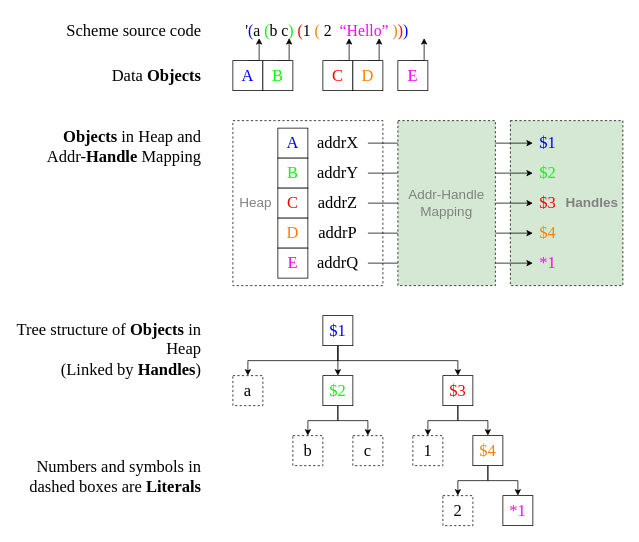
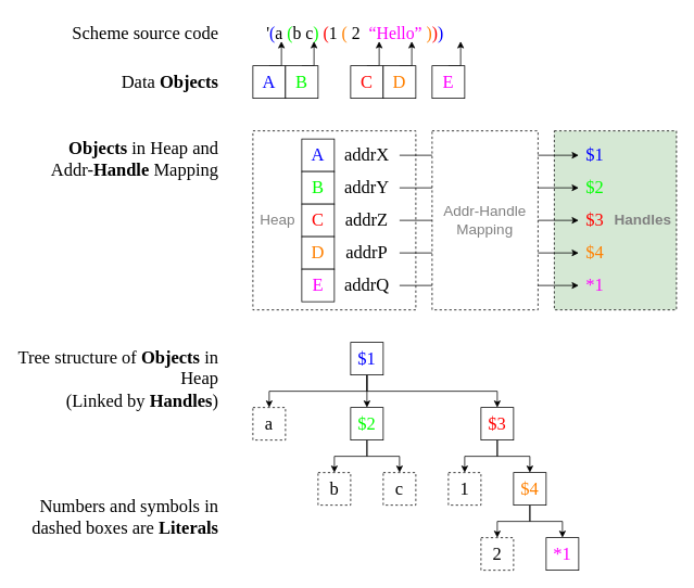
  <mxCell id="0" />
  <mxCell id="1" parent="0" />
  <mxCell id="2" value="Handles" style="rounded=0;whiteSpace=wrap;html=1;fontSize=18;align=right;fontColor=#808080;strokeColor=#000000;fillColor=#d5e8d4;dashed=1;spacingRight=4;fontStyle=1;" vertex="1" parent="1"><mxGeometry x="680" y="160" width="150" height="220" as="geometry" /></mxCell>
  <mxCell id="3" value="Heap" style="rounded=0;whiteSpace=wrap;html=1;dashed=1;strokeColor=#000000;fillColor=#ffffff;fontSize=18;fontColor=#808080;align=left;verticalAlign=middle;spacingLeft=7;" vertex="1" parent="1"><mxGeometry x="310" y="160" width="200" height="220" as="geometry" /></mxCell>
  <mxCell id="4" value="&lt;font style=&quot;font-size: 21px&quot; face=&quot;Lucida Console&quot;&gt;'&lt;font color=&quot;#0000ff&quot;&gt;(&lt;/font&gt;a &lt;font color=&quot;#00ff00&quot;&gt;(&lt;/font&gt;b c&lt;font color=&quot;#00ff00&quot;&gt;)&lt;/font&gt; &lt;font color=&quot;#ff0000&quot;&gt;(&lt;/font&gt;1&amp;nbsp;&lt;font color=&quot;#ff8000&quot;&gt;(&lt;/font&gt; 2&lt;font color=&quot;#ff8000&quot;&gt;&amp;nbsp;&amp;nbsp;&lt;/font&gt;&lt;font color=&quot;#ff00ff&quot;&gt;“Hello”&lt;/font&gt;&amp;nbsp;&lt;font color=&quot;#ff8000&quot;&gt;)&lt;/font&gt;&lt;font color=&quot;#ff0000&quot;&gt;)&lt;/font&gt;&lt;font color=&quot;#0000ff&quot;&gt;)&lt;/font&gt;&lt;/font&gt;" style="text;html=1;strokeColor=none;fillColor=none;align=left;verticalAlign=middle;whiteSpace=wrap;rounded=0;fontSize=22;" vertex="1" parent="1"><mxGeometry x="325" y="20" width="400" height="40" as="geometry" /></mxCell>
  <mxCell id="5" style="edgeStyle=orthogonalEdgeStyle;rounded=0;orthogonalLoop=1;jettySize=auto;html=1;exitX=0.5;exitY=0;exitDx=0;exitDy=0;entryX=0.05;entryY=0.75;entryDx=0;entryDy=0;entryPerimeter=0;fontSize=22;fontColor=#FF00FF;" edge="1" parent="1" source="6" target="4"><mxGeometry relative="1" as="geometry" /></mxCell>
  <mxCell id="6" value="&lt;font face=&quot;Lucida Console&quot;&gt;A&lt;/font&gt;" style="rounded=0;whiteSpace=wrap;html=1;fontSize=22;align=center;fontColor=#0000FF;" vertex="1" parent="1"><mxGeometry x="310" y="80" width="40" height="40" as="geometry" /></mxCell>
  <mxCell id="7" style="edgeStyle=orthogonalEdgeStyle;rounded=0;orthogonalLoop=1;jettySize=auto;html=1;exitX=0.5;exitY=0;exitDx=0;exitDy=0;entryX=0.15;entryY=0.75;entryDx=0;entryDy=0;entryPerimeter=0;fontSize=22;fontColor=#FF00FF;" edge="1" parent="1" source="8" target="4"><mxGeometry relative="1" as="geometry" /></mxCell>
  <mxCell id="8" value="&lt;font face=&quot;Lucida Console&quot; color=&quot;#00ff00&quot;&gt;B&lt;/font&gt;" style="rounded=0;whiteSpace=wrap;html=1;fontSize=22;align=center;fontColor=#0000FF;" vertex="1" parent="1"><mxGeometry x="350" y="80" width="40" height="40" as="geometry" /></mxCell>
  <mxCell id="9" style="edgeStyle=orthogonalEdgeStyle;rounded=0;orthogonalLoop=1;jettySize=auto;html=1;exitX=0.5;exitY=0;exitDx=0;exitDy=0;entryX=0.35;entryY=0.75;entryDx=0;entryDy=0;entryPerimeter=0;fontSize=22;fontColor=#FF00FF;" edge="1" parent="1" source="10" target="4"><mxGeometry relative="1" as="geometry" /></mxCell>
  <mxCell id="10" value="&lt;font face=&quot;Lucida Console&quot; color=&quot;#ff0000&quot;&gt;C&lt;/font&gt;" style="rounded=0;whiteSpace=wrap;html=1;fontSize=22;align=center;fontColor=#0000FF;" vertex="1" parent="1"><mxGeometry x="430" y="80" width="40" height="40" as="geometry" /></mxCell>
  <mxCell id="11" style="edgeStyle=orthogonalEdgeStyle;rounded=0;orthogonalLoop=1;jettySize=auto;html=1;exitX=0.5;exitY=0;exitDx=0;exitDy=0;entryX=0.45;entryY=0.75;entryDx=0;entryDy=0;entryPerimeter=0;fontSize=22;fontColor=#FF00FF;" edge="1" parent="1" source="12" target="4"><mxGeometry relative="1" as="geometry" /></mxCell>
  <mxCell id="12" value="&lt;font face=&quot;Lucida Console&quot; color=&quot;#ff8000&quot;&gt;D&lt;/font&gt;" style="rounded=0;whiteSpace=wrap;html=1;fontSize=22;align=center;fontColor=#0000FF;" vertex="1" parent="1"><mxGeometry x="470" y="80" width="40" height="40" as="geometry" /></mxCell>
  <mxCell id="13" style="edgeStyle=orthogonalEdgeStyle;rounded=0;orthogonalLoop=1;jettySize=auto;html=1;exitX=0.5;exitY=1;exitDx=0;exitDy=0;entryX=0.5;entryY=0;entryDx=0;entryDy=0;fontSize=22;fontColor=#000000;" edge="1" parent="1" source="16" target="19"><mxGeometry relative="1" as="geometry" /></mxCell>
  <mxCell id="14" style="edgeStyle=orthogonalEdgeStyle;rounded=0;orthogonalLoop=1;jettySize=auto;html=1;exitX=0.5;exitY=1;exitDx=0;exitDy=0;entryX=0.5;entryY=0;entryDx=0;entryDy=0;fontSize=22;fontColor=#000000;" edge="1" parent="1" source="16" target="23"><mxGeometry relative="1" as="geometry" /></mxCell>
  <mxCell id="15" style="edgeStyle=orthogonalEdgeStyle;rounded=0;orthogonalLoop=1;jettySize=auto;html=1;exitX=0.5;exitY=1;exitDx=0;exitDy=0;entryX=0.5;entryY=0;entryDx=0;entryDy=0;fontSize=22;fontColor=#000000;" edge="1" parent="1" source="16" target="22"><mxGeometry relative="1" as="geometry" /></mxCell>
  <mxCell id="16" value="&lt;font face=&quot;Lucida Console&quot;&gt;$1&lt;/font&gt;" style="rounded=0;whiteSpace=wrap;html=1;fontSize=22;align=center;fontColor=#0000FF;" vertex="1" parent="1"><mxGeometry x="430" y="420" width="40" height="40" as="geometry" /></mxCell>
  <mxCell id="17" style="edgeStyle=orthogonalEdgeStyle;rounded=0;orthogonalLoop=1;jettySize=auto;html=1;exitX=0.5;exitY=1;exitDx=0;exitDy=0;entryX=0.5;entryY=0;entryDx=0;entryDy=0;fontSize=22;fontColor=#000000;" edge="1" parent="1" source="19" target="24"><mxGeometry relative="1" as="geometry" /></mxCell>
  <mxCell id="18" style="edgeStyle=orthogonalEdgeStyle;rounded=0;orthogonalLoop=1;jettySize=auto;html=1;exitX=0.5;exitY=1;exitDx=0;exitDy=0;entryX=0.5;entryY=0;entryDx=0;entryDy=0;fontSize=22;fontColor=#000000;" edge="1" parent="1" source="19" target="25"><mxGeometry relative="1" as="geometry" /></mxCell>
  <mxCell id="19" value="&lt;font face=&quot;Lucida Console&quot; color=&quot;#00ff00&quot;&gt;$2&lt;/font&gt;" style="rounded=0;whiteSpace=wrap;html=1;fontSize=22;align=center;fontColor=#0000FF;" vertex="1" parent="1"><mxGeometry x="430" y="500" width="40" height="40" as="geometry" /></mxCell>
  <mxCell id="20" style="edgeStyle=orthogonalEdgeStyle;rounded=0;orthogonalLoop=1;jettySize=auto;html=1;exitX=0.5;exitY=1;exitDx=0;exitDy=0;entryX=0.5;entryY=0;entryDx=0;entryDy=0;fontSize=22;fontColor=#000000;" edge="1" parent="1" source="22" target="26"><mxGeometry relative="1" as="geometry" /></mxCell>
  <mxCell id="21" style="edgeStyle=orthogonalEdgeStyle;rounded=0;orthogonalLoop=1;jettySize=auto;html=1;exitX=0.5;exitY=1;exitDx=0;exitDy=0;entryX=0.5;entryY=0;entryDx=0;entryDy=0;fontSize=22;fontColor=#000000;" edge="1" parent="1" source="22" target="29"><mxGeometry relative="1" as="geometry" /></mxCell>
  <mxCell id="22" value="&lt;font face=&quot;Lucida Console&quot; color=&quot;#ff0000&quot;&gt;$3&lt;/font&gt;" style="rounded=0;whiteSpace=wrap;html=1;fontSize=22;align=center;fontColor=#0000FF;" vertex="1" parent="1"><mxGeometry x="590" y="500" width="40" height="40" as="geometry" /></mxCell>
  <mxCell id="23" value="&lt;font face=&quot;Lucida Console&quot;&gt;a&lt;/font&gt;" style="rounded=0;whiteSpace=wrap;html=1;fontSize=22;align=center;fontColor=#000000;strokeColor=#000000;fillColor=none;dashed=1;" vertex="1" parent="1"><mxGeometry x="310" y="500" width="40" height="40" as="geometry" /></mxCell>
  <mxCell id="24" value="&lt;font face=&quot;Lucida Console&quot;&gt;b&lt;/font&gt;" style="rounded=0;whiteSpace=wrap;html=1;fontSize=22;align=center;fontColor=#000000;strokeColor=#000000;fillColor=none;dashed=1;" vertex="1" parent="1"><mxGeometry x="390" y="580" width="40" height="40" as="geometry" /></mxCell>
  <mxCell id="25" value="&lt;font face=&quot;Lucida Console&quot;&gt;c&lt;/font&gt;" style="rounded=0;whiteSpace=wrap;html=1;fontSize=22;align=center;fontColor=#000000;strokeColor=#000000;fillColor=none;dashed=1;" vertex="1" parent="1"><mxGeometry x="470" y="580" width="40" height="40" as="geometry" /></mxCell>
  <mxCell id="26" value="&lt;font face=&quot;Lucida Console&quot;&gt;1&lt;/font&gt;" style="rounded=0;whiteSpace=wrap;html=1;fontSize=22;align=center;fontColor=#000000;strokeColor=#000000;fillColor=none;dashed=1;" vertex="1" parent="1"><mxGeometry x="550" y="580" width="40" height="40" as="geometry" /></mxCell>
  <mxCell id="27" style="edgeStyle=orthogonalEdgeStyle;rounded=0;orthogonalLoop=1;jettySize=auto;html=1;exitX=0.5;exitY=1;exitDx=0;exitDy=0;entryX=0.5;entryY=0;entryDx=0;entryDy=0;fontSize=22;fontColor=#000000;" edge="1" parent="1" source="29" target="30"><mxGeometry relative="1" as="geometry" /></mxCell>
  <mxCell id="28" style="edgeStyle=orthogonalEdgeStyle;rounded=0;orthogonalLoop=1;jettySize=auto;html=1;exitX=0.5;exitY=1;exitDx=0;exitDy=0;entryX=0.5;entryY=0;entryDx=0;entryDy=0;fontSize=22;fontColor=#FF00FF;" edge="1" parent="1" source="29" target="49"><mxGeometry relative="1" as="geometry" /></mxCell>
  <mxCell id="29" value="&lt;font face=&quot;Lucida Console&quot; color=&quot;#ff8000&quot;&gt;$4&lt;/font&gt;" style="rounded=0;whiteSpace=wrap;html=1;fontSize=22;align=center;fontColor=#0000FF;" vertex="1" parent="1"><mxGeometry x="630" y="580" width="40" height="40" as="geometry" /></mxCell>
  <mxCell id="30" value="&lt;font face=&quot;Lucida Console&quot;&gt;2&lt;/font&gt;" style="rounded=0;whiteSpace=wrap;html=1;fontSize=22;align=center;fontColor=#000000;strokeColor=#000000;fillColor=none;dashed=1;" vertex="1" parent="1"><mxGeometry x="590" y="660" width="40" height="40" as="geometry" /></mxCell>
  <mxCell id="31" value="&lt;font face=&quot;Lucida Console&quot;&gt;A&lt;/font&gt;" style="rounded=0;whiteSpace=wrap;html=1;fontSize=22;align=center;fontColor=#0000FF;" vertex="1" parent="1"><mxGeometry x="370" y="170" width="40" height="40" as="geometry" /></mxCell>
  <mxCell id="32" value="&lt;font face=&quot;Lucida Console&quot; color=&quot;#00ff00&quot;&gt;B&lt;/font&gt;" style="rounded=0;whiteSpace=wrap;html=1;fontSize=22;align=center;fontColor=#0000FF;" vertex="1" parent="1"><mxGeometry x="370" y="210" width="40" height="40" as="geometry" /></mxCell>
  <mxCell id="33" value="&lt;font face=&quot;Lucida Console&quot; color=&quot;#ff0000&quot;&gt;C&lt;/font&gt;" style="rounded=0;whiteSpace=wrap;html=1;fontSize=22;align=center;fontColor=#0000FF;" vertex="1" parent="1"><mxGeometry x="370" y="250" width="40" height="40" as="geometry" /></mxCell>
  <mxCell id="34" value="&lt;font face=&quot;Lucida Console&quot; color=&quot;#ff8000&quot;&gt;D&lt;/font&gt;" style="rounded=0;whiteSpace=wrap;html=1;fontSize=22;align=center;fontColor=#0000FF;" vertex="1" parent="1"><mxGeometry x="370" y="290" width="40" height="40" as="geometry" /></mxCell>
  <mxCell id="35" style="edgeStyle=orthogonalEdgeStyle;rounded=0;orthogonalLoop=1;jettySize=auto;html=1;exitX=1;exitY=0.5;exitDx=0;exitDy=0;entryX=0;entryY=0.5;entryDx=0;entryDy=0;fontSize=22;fontColor=#000000;" edge="1" parent="1" source="36" target="43"><mxGeometry relative="1" as="geometry" /></mxCell>
  <mxCell id="36" value="&lt;font face=&quot;Lucida Console&quot;&gt;addrX&lt;/font&gt;" style="rounded=0;whiteSpace=wrap;html=1;fontSize=22;align=center;fontColor=#000000;strokeColor=none;fillColor=none;dashed=1;" vertex="1" parent="1"><mxGeometry x="410" y="170" width="80" height="40" as="geometry" /></mxCell>
  <mxCell id="37" style="edgeStyle=orthogonalEdgeStyle;rounded=0;orthogonalLoop=1;jettySize=auto;html=1;exitX=1;exitY=0.5;exitDx=0;exitDy=0;entryX=0;entryY=0.5;entryDx=0;entryDy=0;fontSize=22;fontColor=#000000;" edge="1" parent="1" source="38" target="44"><mxGeometry relative="1" as="geometry" /></mxCell>
  <mxCell id="38" value="&lt;font face=&quot;Lucida Console&quot;&gt;addrY&lt;/font&gt;" style="rounded=0;whiteSpace=wrap;html=1;fontSize=22;align=center;fontColor=#000000;strokeColor=none;fillColor=none;dashed=1;" vertex="1" parent="1"><mxGeometry x="410" y="210" width="80" height="40" as="geometry" /></mxCell>
  <mxCell id="39" style="edgeStyle=orthogonalEdgeStyle;rounded=0;orthogonalLoop=1;jettySize=auto;html=1;exitX=1;exitY=0.5;exitDx=0;exitDy=0;entryX=0;entryY=0.5;entryDx=0;entryDy=0;fontSize=22;fontColor=#000000;" edge="1" parent="1" source="40" target="45"><mxGeometry relative="1" as="geometry" /></mxCell>
  <mxCell id="40" value="&lt;font face=&quot;Lucida Console&quot;&gt;addrZ&lt;/font&gt;" style="rounded=0;whiteSpace=wrap;html=1;fontSize=22;align=center;fontColor=#000000;strokeColor=none;fillColor=none;dashed=1;" vertex="1" parent="1"><mxGeometry x="410" y="250" width="80" height="40" as="geometry" /></mxCell>
  <mxCell id="41" style="edgeStyle=orthogonalEdgeStyle;rounded=0;orthogonalLoop=1;jettySize=auto;html=1;exitX=1;exitY=0.5;exitDx=0;exitDy=0;entryX=0;entryY=0.5;entryDx=0;entryDy=0;fontSize=22;fontColor=#000000;" edge="1" parent="1" source="42" target="46"><mxGeometry relative="1" as="geometry" /></mxCell>
  <mxCell id="42" value="&lt;font face=&quot;Lucida Console&quot;&gt;addrP&lt;/font&gt;" style="rounded=0;whiteSpace=wrap;html=1;fontSize=22;align=center;fontColor=#000000;strokeColor=none;fillColor=none;dashed=1;" vertex="1" parent="1"><mxGeometry x="410" y="290" width="80" height="40" as="geometry" /></mxCell>
  <mxCell id="43" value="&lt;font face=&quot;Lucida Console&quot;&gt;$1&lt;/font&gt;" style="rounded=0;whiteSpace=wrap;html=1;fontSize=22;align=center;fontColor=#0000FF;strokeColor=none;fillColor=none;" vertex="1" parent="1"><mxGeometry x="710" y="170" width="40" height="40" as="geometry" /></mxCell>
  <mxCell id="44" value="&lt;font face=&quot;Lucida Console&quot; color=&quot;#00ff00&quot;&gt;$2&lt;/font&gt;" style="rounded=0;whiteSpace=wrap;html=1;fontSize=22;align=center;fontColor=#0000FF;strokeColor=none;fillColor=none;" vertex="1" parent="1"><mxGeometry x="710" y="210" width="40" height="40" as="geometry" /></mxCell>
  <mxCell id="45" value="&lt;font face=&quot;Lucida Console&quot; color=&quot;#ff0000&quot;&gt;$3&lt;/font&gt;" style="rounded=0;whiteSpace=wrap;html=1;fontSize=22;align=center;fontColor=#0000FF;strokeColor=none;fillColor=none;" vertex="1" parent="1"><mxGeometry x="710" y="250" width="40" height="40" as="geometry" /></mxCell>
  <mxCell id="46" value="&lt;font face=&quot;Lucida Console&quot; color=&quot;#ff8000&quot;&gt;$4&lt;/font&gt;" style="rounded=0;whiteSpace=wrap;html=1;fontSize=22;align=center;fontColor=#0000FF;strokeColor=none;fillColor=none;" vertex="1" parent="1"><mxGeometry x="710" y="290" width="40" height="40" as="geometry" /></mxCell>
  <mxCell id="47" style="edgeStyle=orthogonalEdgeStyle;rounded=0;orthogonalLoop=1;jettySize=auto;html=1;exitX=0.5;exitY=0;exitDx=0;exitDy=0;entryX=0.6;entryY=0.75;entryDx=0;entryDy=0;entryPerimeter=0;fontSize=22;fontColor=#FF00FF;" edge="1" parent="1" source="48" target="4"><mxGeometry relative="1" as="geometry" /></mxCell>
  <mxCell id="48" value="&lt;font face=&quot;Lucida Console&quot;&gt;E&lt;/font&gt;" style="rounded=0;whiteSpace=wrap;html=1;fontSize=22;align=center;fontColor=#FF00FF;" vertex="1" parent="1"><mxGeometry x="530" y="80" width="40" height="40" as="geometry" /></mxCell>
  <mxCell id="49" value="&lt;font face=&quot;Lucida Console&quot;&gt;*1&lt;/font&gt;" style="rounded=0;whiteSpace=wrap;html=1;fontSize=22;align=center;fontColor=#FF00FF;" vertex="1" parent="1"><mxGeometry x="670" y="660" width="40" height="40" as="geometry" /></mxCell>
  <mxCell id="50" value="&lt;font face=&quot;Lucida Console&quot;&gt;E&lt;/font&gt;" style="rounded=0;whiteSpace=wrap;html=1;fontSize=22;align=center;fontColor=#FF00FF;" vertex="1" parent="1"><mxGeometry x="370" y="330" width="40" height="40" as="geometry" /></mxCell>
  <mxCell id="51" style="edgeStyle=orthogonalEdgeStyle;rounded=0;orthogonalLoop=1;jettySize=auto;html=1;exitX=1;exitY=0.5;exitDx=0;exitDy=0;entryX=0;entryY=0.5;entryDx=0;entryDy=0;fontSize=22;fontColor=#FF00FF;" edge="1" parent="1" source="52" target="54"><mxGeometry relative="1" as="geometry"><mxPoint x="750.103" y="350" as="targetPoint" /></mxGeometry></mxCell>
  <mxCell id="52" value="&lt;font face=&quot;Lucida Console&quot;&gt;addrQ&lt;/font&gt;" style="rounded=0;whiteSpace=wrap;html=1;fontSize=22;align=center;fontColor=#000000;strokeColor=none;fillColor=none;dashed=1;" vertex="1" parent="1"><mxGeometry x="410" y="330" width="80" height="40" as="geometry" /></mxCell>
- <mxCell id="53" value="Addr-Handle&lt;br style=&quot;font-size: 18px;&quot;&gt;Mapping" style="rounded=0;whiteSpace=wrap;html=1;fontSize=18;align=center;fontColor=#808080;strokeColor=#000000;fillColor=#d5e8d4;dashed=1;" vertex="1" parent="1"><mxGeometry x="530" y="160" width="130" height="220" as="geometry" /></mxCell>
+ <mxCell id="53" value="Addr-Handle&lt;br style=&quot;font-size: 18px;&quot;&gt;Mapping" style="rounded=0;whiteSpace=wrap;html=1;fontSize=18;align=center;fontColor=#808080;strokeColor=#000000;fillColor=#ffffff;dashed=1;" vertex="1" parent="1"><mxGeometry x="530" y="160" width="130" height="220" as="geometry" /></mxCell>
  <mxCell id="54" value="&lt;font face=&quot;Lucida Console&quot;&gt;*1&lt;/font&gt;" style="rounded=0;whiteSpace=wrap;html=1;fontSize=22;align=center;fontColor=#FF00FF;strokeColor=none;fillColor=none;" vertex="1" parent="1"><mxGeometry x="710" y="330" width="40" height="40" as="geometry" /></mxCell>
  <mxCell id="55" value="&lt;font face=&quot;更纱黑体 SC&quot;&gt;Scheme source code&lt;/font&gt;" style="rounded=0;whiteSpace=wrap;html=1;fontSize=22;align=right;fontColor=#000000;strokeColor=none;fillColor=none;dashed=1;fontStyle=0" vertex="1" parent="1"><mxGeometry x="20" y="20" width="250" height="40" as="geometry" /></mxCell>
  <mxCell id="56" value="&lt;font face=&quot;更纱黑体 SC&quot;&gt;&lt;b&gt;Objects&lt;/b&gt; in Heap and&lt;br&gt;Addr-&lt;b&gt;Handle&lt;/b&gt; Mapping&lt;br&gt;&lt;/font&gt;" style="rounded=0;whiteSpace=wrap;html=1;fontSize=22;align=right;fontColor=#000000;strokeColor=none;fillColor=none;dashed=1;fontStyle=0" vertex="1" parent="1"><mxGeometry x="20" y="160" width="250" height="70" as="geometry" /></mxCell>
  <mxCell id="57" value="&lt;font face=&quot;更纱黑体 SC&quot;&gt;Tree structure of &lt;b&gt;Objects&lt;/b&gt; in Heap&lt;br&gt;(Linked by &lt;b&gt;Handles&lt;/b&gt;)&lt;br&gt;&lt;/font&gt;" style="rounded=0;whiteSpace=wrap;html=1;fontSize=22;align=right;fontColor=#000000;strokeColor=none;fillColor=none;dashed=1;fontStyle=0" vertex="1" parent="1"><mxGeometry x="20" y="420" width="250" height="90" as="geometry" /></mxCell>
  <mxCell id="58" value="&lt;font face=&quot;更纱黑体 SC&quot;&gt;Data &lt;b&gt;Objects&lt;/b&gt;&lt;/font&gt;" style="rounded=0;whiteSpace=wrap;html=1;fontSize=22;align=right;fontColor=#000000;strokeColor=none;fillColor=none;dashed=1;fontStyle=0" vertex="1" parent="1"><mxGeometry x="20" y="80" width="250" height="40" as="geometry" /></mxCell>
  <mxCell id="59" value="&lt;font face=&quot;更纱黑体 SC&quot;&gt;Numbers and symbols in dashed boxes are &lt;b&gt;Literals&lt;/b&gt;&lt;br&gt;&lt;/font&gt;" style="rounded=0;whiteSpace=wrap;html=1;fontSize=22;align=right;fontColor=#000000;strokeColor=none;fillColor=none;dashed=1;fontStyle=0" vertex="1" parent="1"><mxGeometry x="20" y="590" width="250" height="90" as="geometry" /></mxCell>
